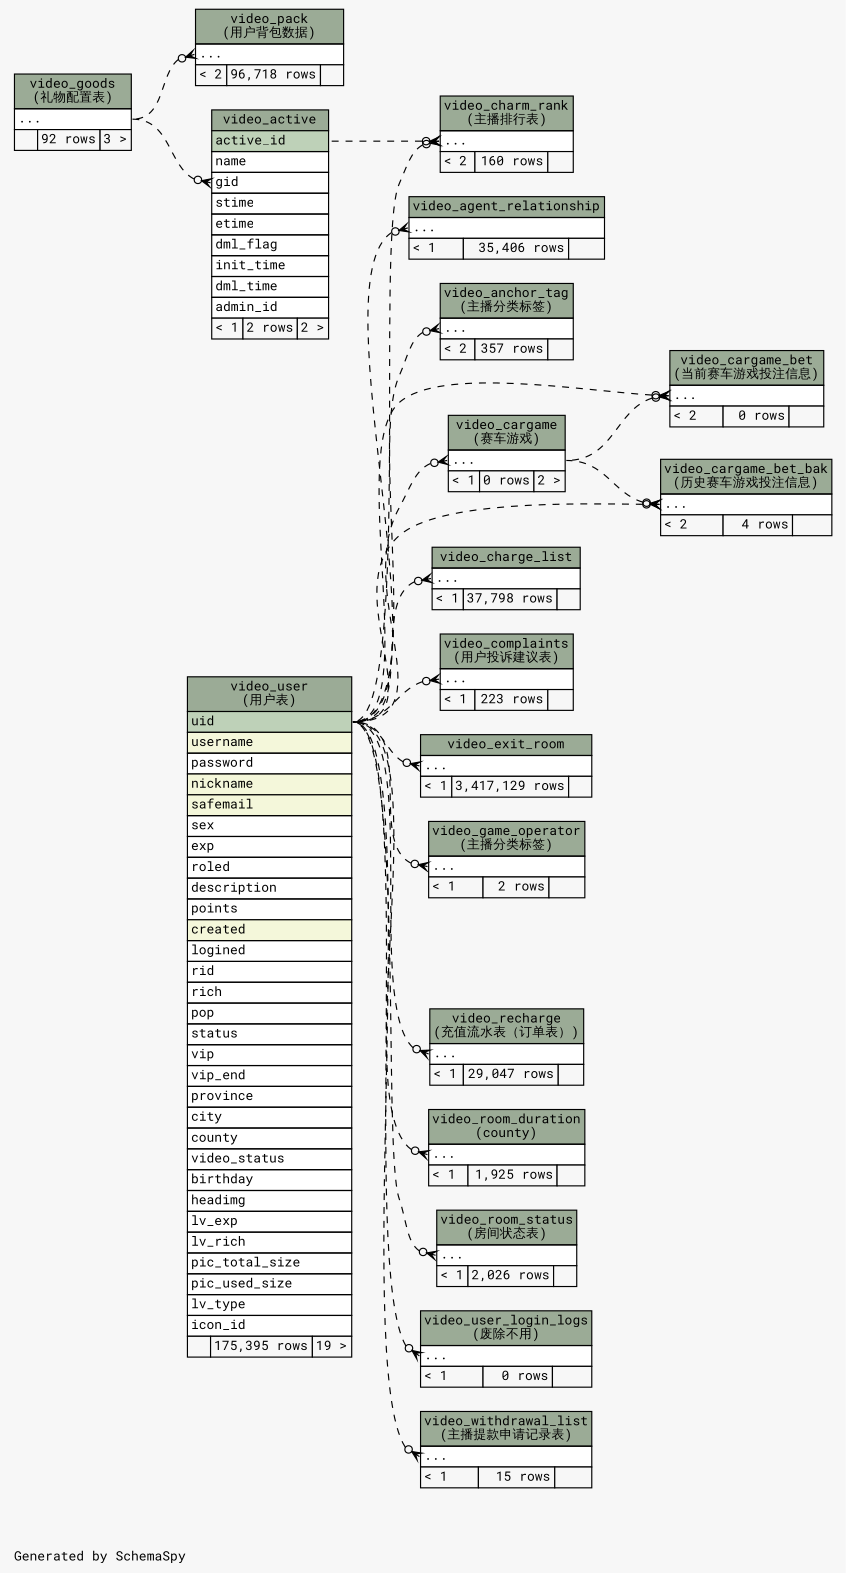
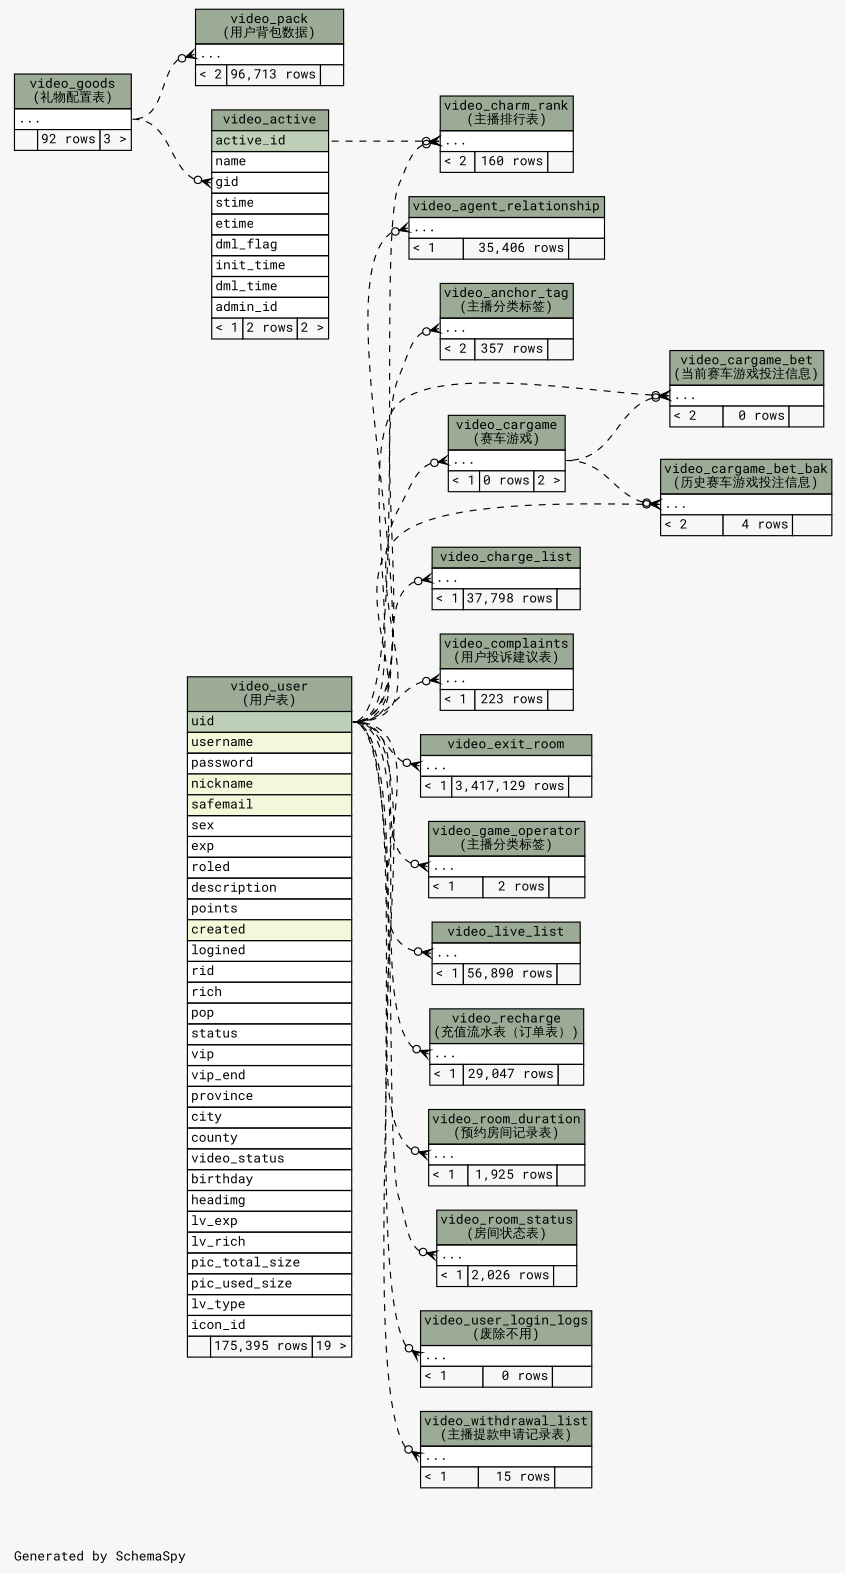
  digraph {
    bgcolor="#f7f7f7"
    fontname="Roboto Mono"
    fontsize=11
    label="\nGenerated by SchemaSpy"
    labeljust=l
    nodesep=0.18
    rankdir=RL
    ranksep=0.46
    node [fontname="Roboto Mono" fontsize=11 shape=plaintext]
    edge [arrowhead=none arrowsize=0.8 arrowtail=crowodot dir=back fontname="Roboto Mono" headport="uid:e" style=dashed tailport="elipses:w"]
    n1 [label=<     <TABLE BORDER="0" CELLBORDER="1" CELLSPACING="0" BGCOLOR="#ffffff">       <TR><TD COLSPAN="3" BGCOLOR="#9bab96" ALIGN="CENTER">video_active</TD></TR>       <TR><TD PORT="active_id" COLSPAN="3" BGCOLOR="#bed1b8" ALIGN="LEFT">active_id</TD></TR>       <TR><TD PORT="name" COLSPAN="3" ALIGN="LEFT">name</TD></TR>       <TR><TD PORT="gid" COLSPAN="3" ALIGN="LEFT">gid</TD></TR>       <TR><TD PORT="stime" COLSPAN="3" ALIGN="LEFT">stime</TD></TR>       <TR><TD PORT="etime" COLSPAN="3" ALIGN="LEFT">etime</TD></TR>       <TR><TD PORT="dml_flag" COLSPAN="3" ALIGN="LEFT">dml_flag</TD></TR>       <TR><TD PORT="init_time" COLSPAN="3" ALIGN="LEFT">init_time</TD></TR>       <TR><TD PORT="dml_time" COLSPAN="3" ALIGN="LEFT">dml_time</TD></TR>       <TR><TD PORT="admin_id" COLSPAN="3" ALIGN="LEFT">admin_id</TD></TR>       <TR><TD ALIGN="LEFT" BGCOLOR="#f7f7f7">&lt; 1</TD><TD ALIGN="RIGHT" BGCOLOR="#f7f7f7">2 rows</TD><TD ALIGN="RIGHT" BGCOLOR="#f7f7f7">2 &gt;</TD></TR>     </TABLE>>]
    n2 [label=<     <TABLE BORDER="0" CELLBORDER="1" CELLSPACING="0" BGCOLOR="#ffffff">       <TR><TD COLSPAN="3" BGCOLOR="#9bab96" ALIGN="CENTER">video_goods<br/>(礼物配置表)</TD></TR>       <TR><TD PORT="elipses" COLSPAN="3" ALIGN="LEFT">...</TD></TR>       <TR><TD ALIGN="LEFT" BGCOLOR="#f7f7f7">  </TD><TD ALIGN="RIGHT" BGCOLOR="#f7f7f7">92 rows</TD><TD ALIGN="RIGHT" BGCOLOR="#f7f7f7">3 &gt;</TD></TR>     </TABLE>>]
    n3 [label=<     <TABLE BORDER="0" CELLBORDER="1" CELLSPACING="0" BGCOLOR="#ffffff">       <TR><TD COLSPAN="3" BGCOLOR="#9bab96" ALIGN="CENTER">video_agent_relationship</TD></TR>       <TR><TD PORT="elipses" COLSPAN="3" ALIGN="LEFT">...</TD></TR>       <TR><TD ALIGN="LEFT" BGCOLOR="#f7f7f7">&lt; 1</TD><TD ALIGN="RIGHT" BGCOLOR="#f7f7f7">35,406 rows</TD><TD ALIGN="RIGHT" BGCOLOR="#f7f7f7">  </TD></TR>     </TABLE>>]
    n4 [label=<     <TABLE BORDER="0" CELLBORDER="1" CELLSPACING="0" BGCOLOR="#ffffff">       <TR><TD COLSPAN="3" BGCOLOR="#9bab96" ALIGN="CENTER">video_user<br/>(用户表)</TD></TR>       <TR><TD PORT="uid" COLSPAN="3" BGCOLOR="#bed1b8" ALIGN="LEFT">uid</TD></TR>       <TR><TD PORT="username" COLSPAN="3" BGCOLOR="#f4f7da" ALIGN="LEFT">username</TD></TR>       <TR><TD PORT="password" COLSPAN="3" ALIGN="LEFT">password</TD></TR>       <TR><TD PORT="nickname" COLSPAN="3" BGCOLOR="#f4f7da" ALIGN="LEFT">nickname</TD></TR>       <TR><TD PORT="safemail" COLSPAN="3" BGCOLOR="#f4f7da" ALIGN="LEFT">safemail</TD></TR>       <TR><TD PORT="sex" COLSPAN="3" ALIGN="LEFT">sex</TD></TR>       <TR><TD PORT="exp" COLSPAN="3" ALIGN="LEFT">exp</TD></TR>       <TR><TD PORT="roled" COLSPAN="3" ALIGN="LEFT">roled</TD></TR>       <TR><TD PORT="description" COLSPAN="3" ALIGN="LEFT">description</TD></TR>       <TR><TD PORT="points" COLSPAN="3" ALIGN="LEFT">points</TD></TR>       <TR><TD PORT="created" COLSPAN="3" BGCOLOR="#f4f7da" ALIGN="LEFT">created</TD></TR>       <TR><TD PORT="logined" COLSPAN="3" ALIGN="LEFT">logined</TD></TR>       <TR><TD PORT="rid" COLSPAN="3" ALIGN="LEFT">rid</TD></TR>       <TR><TD PORT="rich" COLSPAN="3" ALIGN="LEFT">rich</TD></TR>       <TR><TD PORT="pop" COLSPAN="3" ALIGN="LEFT">pop</TD></TR>       <TR><TD PORT="status" COLSPAN="3" ALIGN="LEFT">status</TD></TR>       <TR><TD PORT="vip" COLSPAN="3" ALIGN="LEFT">vip</TD></TR>       <TR><TD PORT="vip_end" COLSPAN="3" ALIGN="LEFT">vip_end</TD></TR>       <TR><TD PORT="province" COLSPAN="3" ALIGN="LEFT">province</TD></TR>       <TR><TD PORT="city" COLSPAN="3" ALIGN="LEFT">city</TD></TR>       <TR><TD PORT="county" COLSPAN="3" ALIGN="LEFT">county</TD></TR>       <TR><TD PORT="video_status" COLSPAN="3" ALIGN="LEFT">video_status</TD></TR>       <TR><TD PORT="birthday" COLSPAN="3" ALIGN="LEFT">birthday</TD></TR>       <TR><TD PORT="headimg" COLSPAN="3" ALIGN="LEFT">headimg</TD></TR>       <TR><TD PORT="lv_exp" COLSPAN="3" ALIGN="LEFT">lv_exp</TD></TR>       <TR><TD PORT="lv_rich" COLSPAN="3" ALIGN="LEFT">lv_rich</TD></TR>       <TR><TD PORT="pic_total_size" COLSPAN="3" ALIGN="LEFT">pic_total_size</TD></TR>       <TR><TD PORT="pic_used_size" COLSPAN="3" ALIGN="LEFT">pic_used_size</TD></TR>       <TR><TD PORT="lv_type" COLSPAN="3" ALIGN="LEFT">lv_type</TD></TR>       <TR><TD PORT="icon_id" COLSPAN="3" ALIGN="LEFT">icon_id</TD></TR>       <TR><TD ALIGN="LEFT" BGCOLOR="#f7f7f7">  </TD><TD ALIGN="RIGHT" BGCOLOR="#f7f7f7">175,395 rows</TD><TD ALIGN="RIGHT" BGCOLOR="#f7f7f7">19 &gt;</TD></TR>     </TABLE>>]
    n5 [label=<     <TABLE BORDER="0" CELLBORDER="1" CELLSPACING="0" BGCOLOR="#ffffff">       <TR><TD COLSPAN="3" BGCOLOR="#9bab96" ALIGN="CENTER">video_anchor_tag<br/>(主播分类标签)</TD></TR>       <TR><TD PORT="elipses" COLSPAN="3" ALIGN="LEFT">...</TD></TR>       <TR><TD ALIGN="LEFT" BGCOLOR="#f7f7f7">&lt; 2</TD><TD ALIGN="RIGHT" BGCOLOR="#f7f7f7">357 rows</TD><TD ALIGN="RIGHT" BGCOLOR="#f7f7f7">  </TD></TR>     </TABLE>>]
    n6 [label=<     <TABLE BORDER="0" CELLBORDER="1" CELLSPACING="0" BGCOLOR="#ffffff">       <TR><TD COLSPAN="3" BGCOLOR="#9bab96" ALIGN="CENTER">video_cargame<br/>(赛车游戏)</TD></TR>       <TR><TD PORT="elipses" COLSPAN="3" ALIGN="LEFT">...</TD></TR>       <TR><TD ALIGN="LEFT" BGCOLOR="#f7f7f7">&lt; 1</TD><TD ALIGN="RIGHT" BGCOLOR="#f7f7f7">0 rows</TD><TD ALIGN="RIGHT" BGCOLOR="#f7f7f7">2 &gt;</TD></TR>     </TABLE>>]
    n7 [label=<     <TABLE BORDER="0" CELLBORDER="1" CELLSPACING="0" BGCOLOR="#ffffff">       <TR><TD COLSPAN="3" BGCOLOR="#9bab96" ALIGN="CENTER">video_cargame_bet<br/>(当前赛车游戏投注信息)</TD></TR>       <TR><TD PORT="elipses" COLSPAN="3" ALIGN="LEFT">...</TD></TR>       <TR><TD ALIGN="LEFT" BGCOLOR="#f7f7f7">&lt; 2</TD><TD ALIGN="RIGHT" BGCOLOR="#f7f7f7">0 rows</TD><TD ALIGN="RIGHT" BGCOLOR="#f7f7f7">  </TD></TR>     </TABLE>>]
    n8 [label=<     <TABLE BORDER="0" CELLBORDER="1" CELLSPACING="0" BGCOLOR="#ffffff">       <TR><TD COLSPAN="3" BGCOLOR="#9bab96" ALIGN="CENTER">video_cargame_bet_bak<br/>(历史赛车游戏投注信息)</TD></TR>       <TR><TD PORT="elipses" COLSPAN="3" ALIGN="LEFT">...</TD></TR>       <TR><TD ALIGN="LEFT" BGCOLOR="#f7f7f7">&lt; 2</TD><TD ALIGN="RIGHT" BGCOLOR="#f7f7f7">4 rows</TD><TD ALIGN="RIGHT" BGCOLOR="#f7f7f7">  </TD></TR>     </TABLE>>]
    n9 [label=<     <TABLE BORDER="0" CELLBORDER="1" CELLSPACING="0" BGCOLOR="#ffffff">       <TR><TD COLSPAN="3" BGCOLOR="#9bab96" ALIGN="CENTER">video_charge_list</TD></TR>       <TR><TD PORT="elipses" COLSPAN="3" ALIGN="LEFT">...</TD></TR>       <TR><TD ALIGN="LEFT" BGCOLOR="#f7f7f7">&lt; 1</TD><TD ALIGN="RIGHT" BGCOLOR="#f7f7f7">37,798 rows</TD><TD ALIGN="RIGHT" BGCOLOR="#f7f7f7">  </TD></TR>     </TABLE>>]
    n10 [label=<     <TABLE BORDER="0" CELLBORDER="1" CELLSPACING="0" BGCOLOR="#ffffff">       <TR><TD COLSPAN="3" BGCOLOR="#9bab96" ALIGN="CENTER">video_charm_rank<br/>(主播排行表)</TD></TR>       <TR><TD PORT="elipses" COLSPAN="3" ALIGN="LEFT">...</TD></TR>       <TR><TD ALIGN="LEFT" BGCOLOR="#f7f7f7">&lt; 2</TD><TD ALIGN="RIGHT" BGCOLOR="#f7f7f7">160 rows</TD><TD ALIGN="RIGHT" BGCOLOR="#f7f7f7">  </TD></TR>     </TABLE>>]
    n11 [label=<     <TABLE BORDER="0" CELLBORDER="1" CELLSPACING="0" BGCOLOR="#ffffff">       <TR><TD COLSPAN="3" BGCOLOR="#9bab96" ALIGN="CENTER">video_complaints<br/>(用户投诉建议表)</TD></TR>       <TR><TD PORT="elipses" COLSPAN="3" ALIGN="LEFT">...</TD></TR>       <TR><TD ALIGN="LEFT" BGCOLOR="#f7f7f7">&lt; 1</TD><TD ALIGN="RIGHT" BGCOLOR="#f7f7f7">223 rows</TD><TD ALIGN="RIGHT" BGCOLOR="#f7f7f7">  </TD></TR>     </TABLE>>]
    n12 [label=<     <TABLE BORDER="0" CELLBORDER="1" CELLSPACING="0" BGCOLOR="#ffffff">       <TR><TD COLSPAN="3" BGCOLOR="#9bab96" ALIGN="CENTER">video_exit_room</TD></TR>       <TR><TD PORT="elipses" COLSPAN="3" ALIGN="LEFT">...</TD></TR>       <TR><TD ALIGN="LEFT" BGCOLOR="#f7f7f7">&lt; 1</TD><TD ALIGN="RIGHT" BGCOLOR="#f7f7f7">3,417,129 rows</TD><TD ALIGN="RIGHT" BGCOLOR="#f7f7f7">  </TD></TR>     </TABLE>>]
    n13 [label=<     <TABLE BORDER="0" CELLBORDER="1" CELLSPACING="0" BGCOLOR="#ffffff">       <TR><TD COLSPAN="3" BGCOLOR="#9bab96" ALIGN="CENTER">video_game_operator<br/>(主播分类标签)</TD></TR>       <TR><TD PORT="elipses" COLSPAN="3" ALIGN="LEFT">...</TD></TR>       <TR><TD ALIGN="LEFT" BGCOLOR="#f7f7f7">&lt; 1</TD><TD ALIGN="RIGHT" BGCOLOR="#f7f7f7">2 rows</TD><TD ALIGN="RIGHT" BGCOLOR="#f7f7f7">  </TD></TR>     </TABLE>>]
-   n15 [label=<     <TABLE BORDER="0" CELLBORDER="1" CELLSPACING="0" BGCOLOR="#ffffff">       <TR><TD COLSPAN="3" BGCOLOR="#9bab96" ALIGN="CENTER">video_pack<br/>(用户背包数据)</TD></TR>       <TR><TD PORT="elipses" COLSPAN="3" ALIGN="LEFT">...</TD></TR>       <TR><TD ALIGN="LEFT" BGCOLOR="#f7f7f7">&lt; 2</TD><TD ALIGN="RIGHT" BGCOLOR="#f7f7f7">96,718 rows</TD><TD ALIGN="RIGHT" BGCOLOR="#f7f7f7">  </TD></TR>     </TABLE>>]
+   n14 [label=<     <TABLE BORDER="0" CELLBORDER="1" CELLSPACING="0" BGCOLOR="#ffffff">       <TR><TD COLSPAN="3" BGCOLOR="#9bab96" ALIGN="CENTER">video_live_list</TD></TR>       <TR><TD PORT="elipses" COLSPAN="3" ALIGN="LEFT">...</TD></TR>       <TR><TD ALIGN="LEFT" BGCOLOR="#f7f7f7">&lt; 1</TD><TD ALIGN="RIGHT" BGCOLOR="#f7f7f7">56,890 rows</TD><TD ALIGN="RIGHT" BGCOLOR="#f7f7f7">  </TD></TR>     </TABLE>>]
+   n15 [label=<     <TABLE BORDER="0" CELLBORDER="1" CELLSPACING="0" BGCOLOR="#ffffff">       <TR><TD COLSPAN="3" BGCOLOR="#9bab96" ALIGN="CENTER">video_pack<br/>(用户背包数据)</TD></TR>       <TR><TD PORT="elipses" COLSPAN="3" ALIGN="LEFT">...</TD></TR>       <TR><TD ALIGN="LEFT" BGCOLOR="#f7f7f7">&lt; 2</TD><TD ALIGN="RIGHT" BGCOLOR="#f7f7f7">96,713 rows</TD><TD ALIGN="RIGHT" BGCOLOR="#f7f7f7">  </TD></TR>     </TABLE>>]
    n16 [label=<     <TABLE BORDER="0" CELLBORDER="1" CELLSPACING="0" BGCOLOR="#ffffff">       <TR><TD COLSPAN="3" BGCOLOR="#9bab96" ALIGN="CENTER">video_recharge<br/>(充值流水表（订单表）)</TD></TR>       <TR><TD PORT="elipses" COLSPAN="3" ALIGN="LEFT">...</TD></TR>       <TR><TD ALIGN="LEFT" BGCOLOR="#f7f7f7">&lt; 1</TD><TD ALIGN="RIGHT" BGCOLOR="#f7f7f7">29,047 rows</TD><TD ALIGN="RIGHT" BGCOLOR="#f7f7f7">  </TD></TR>     </TABLE>>]
-   n17 [label=<     <TABLE BORDER="0" CELLBORDER="1" CELLSPACING="0" BGCOLOR="#ffffff">       <TR><TD COLSPAN="3" BGCOLOR="#9bab96" ALIGN="CENTER">video_room_duration<br/>(county)</TD></TR>       <TR><TD PORT="elipses" COLSPAN="3" ALIGN="LEFT">...</TD></TR>       <TR><TD ALIGN="LEFT" BGCOLOR="#f7f7f7">&lt; 1</TD><TD ALIGN="RIGHT" BGCOLOR="#f7f7f7">1,925 rows</TD><TD ALIGN="RIGHT" BGCOLOR="#f7f7f7">  </TD></TR>     </TABLE>>]
+   n17 [label=<     <TABLE BORDER="0" CELLBORDER="1" CELLSPACING="0" BGCOLOR="#ffffff">       <TR><TD COLSPAN="3" BGCOLOR="#9bab96" ALIGN="CENTER">video_room_duration<br/>(预约房间记录表)</TD></TR>       <TR><TD PORT="elipses" COLSPAN="3" ALIGN="LEFT">...</TD></TR>       <TR><TD ALIGN="LEFT" BGCOLOR="#f7f7f7">&lt; 1</TD><TD ALIGN="RIGHT" BGCOLOR="#f7f7f7">1,925 rows</TD><TD ALIGN="RIGHT" BGCOLOR="#f7f7f7">  </TD></TR>     </TABLE>>]
    n18 [label=<     <TABLE BORDER="0" CELLBORDER="1" CELLSPACING="0" BGCOLOR="#ffffff">       <TR><TD COLSPAN="3" BGCOLOR="#9bab96" ALIGN="CENTER">video_room_status<br/>(房间状态表)</TD></TR>       <TR><TD PORT="elipses" COLSPAN="3" ALIGN="LEFT">...</TD></TR>       <TR><TD ALIGN="LEFT" BGCOLOR="#f7f7f7">&lt; 1</TD><TD ALIGN="RIGHT" BGCOLOR="#f7f7f7">2,026 rows</TD><TD ALIGN="RIGHT" BGCOLOR="#f7f7f7">  </TD></TR>     </TABLE>>]
    n19 [label=<     <TABLE BORDER="0" CELLBORDER="1" CELLSPACING="0" BGCOLOR="#ffffff">       <TR><TD COLSPAN="3" BGCOLOR="#9bab96" ALIGN="CENTER">video_user_login_logs<br/>(废除不用)</TD></TR>       <TR><TD PORT="elipses" COLSPAN="3" ALIGN="LEFT">...</TD></TR>       <TR><TD ALIGN="LEFT" BGCOLOR="#f7f7f7">&lt; 1</TD><TD ALIGN="RIGHT" BGCOLOR="#f7f7f7">0 rows</TD><TD ALIGN="RIGHT" BGCOLOR="#f7f7f7">  </TD></TR>     </TABLE>>]
    n20 [label=<     <TABLE BORDER="0" CELLBORDER="1" CELLSPACING="0" BGCOLOR="#ffffff">       <TR><TD COLSPAN="3" BGCOLOR="#9bab96" ALIGN="CENTER">video_withdrawal_list<br/>(主播提款申请记录表)</TD></TR>       <TR><TD PORT="elipses" COLSPAN="3" ALIGN="LEFT">...</TD></TR>       <TR><TD ALIGN="LEFT" BGCOLOR="#f7f7f7">&lt; 1</TD><TD ALIGN="RIGHT" BGCOLOR="#f7f7f7">15 rows</TD><TD ALIGN="RIGHT" BGCOLOR="#f7f7f7">  </TD></TR>     </TABLE>>]
    n1 -> n2 [headport="elipses:e" tailport="gid:w"]
    n3 -> n4
    n5 -> n4
    n6 -> n4
    n7 -> n4
    n7 -> n6 [headport="elipses:e"]
    n8 -> n4
    n8 -> n6 [headport="elipses:e"]
    n9 -> n4
    n10 -> n1 [headport="active_id:e"]
    n10 -> n4
    n11 -> n4
    n12 -> n4
    n13 -> n4
+   n14 -> n4
    n15 -> n2 [headport="elipses:e"]
    n16 -> n4
    n17 -> n4
    n18 -> n4
    n19 -> n4
    n20 -> n4
  }
